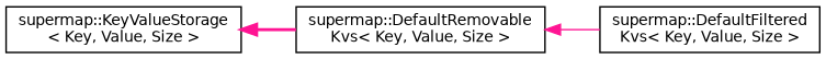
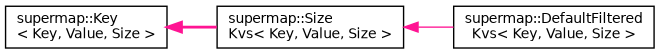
  digraph {
    rankdir=LR
    node [color=black fillcolor=white fontname=Helvetica fontsize=10 shape=record style=filled]
    edge [color=deeppink dir=back fontname=Helvetica fontsize=10 labelfontname=Helvetica labelfontsize=10]
-   n1 [height=0.2 label="supermap::KeyValueStorage\l\< Key, Value, Size \>" width=0.4]
-   n2 [height=0.2 label="supermap::DefaultRemovable\lKvs\< Key, Value, Size \>" width=0.4]
+   n1 [height=0.2 label="supermap::Key\l\< Key, Value, Size \>" width=0.4]
+   n2 [height=0.2 label="supermap::Size\lKvs\< Key, Value, Size \>" width=0.4]
    n3 [height=0.2 label="supermap::DefaultFiltered\lKvs\< Key, Value, Size \>" width=0.4]
    n1 -> n2 [style=bold]
    n2 -> n3 [style=solid]
  }
